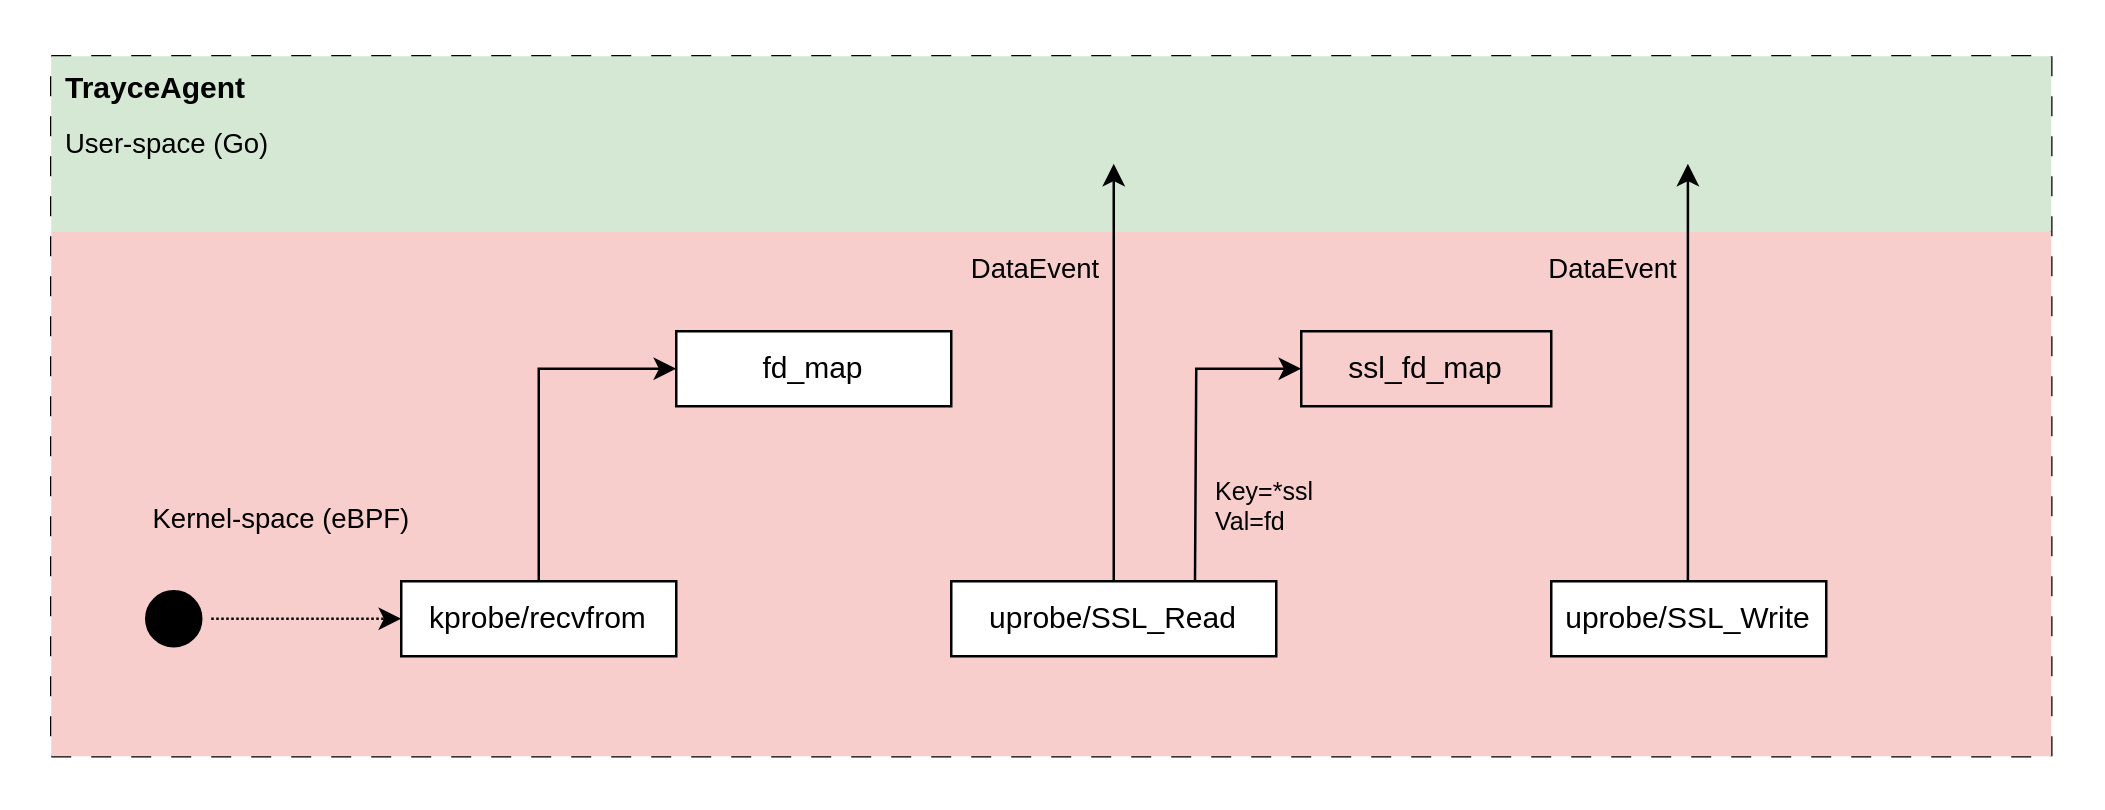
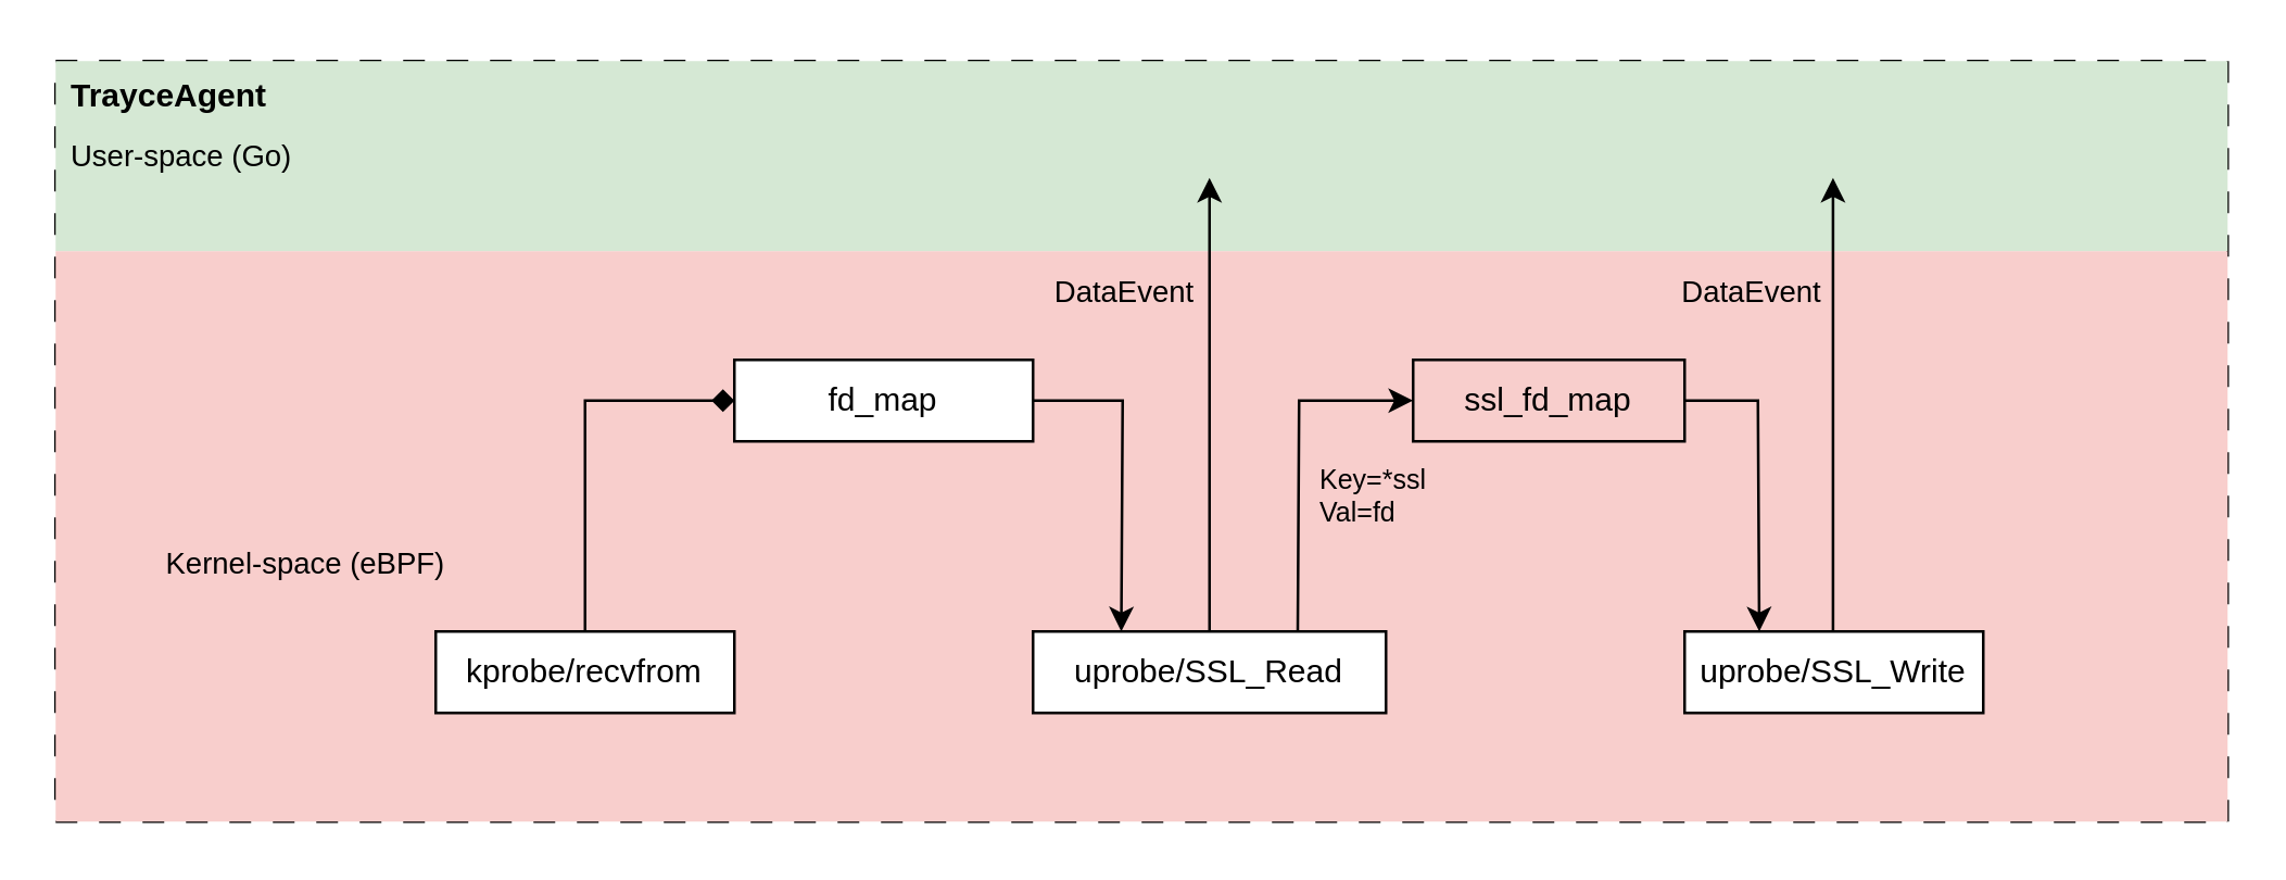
  <mxCell id="0" />
  <mxCell id="1" parent="0" />
  <mxCell id="2" value="" style="rounded=0;whiteSpace=wrap;html=1;dashed=1;dashPattern=8 8;" parent="1" vertex="1"><mxGeometry x="20" y="22" width="800" height="280" as="geometry" /></mxCell>
  <mxCell id="3" value="" style="rounded=0;whiteSpace=wrap;html=1;strokeColor=none;fillColor=#d5e8d4;" parent="1" vertex="1"><mxGeometry x="20" y="22" width="800" height="70" as="geometry" /></mxCell>
  <mxCell id="4" value="" style="rounded=0;whiteSpace=wrap;html=1;strokeColor=none;fillColor=#f8cecc;" parent="1" vertex="1"><mxGeometry x="20" y="92" width="800" height="210" as="geometry" /></mxCell>
  <mxCell id="5" value="kprobe/recvfrom" style="rounded=0;whiteSpace=wrap;html=1;" parent="1" vertex="1"><mxGeometry x="160" y="232" width="110" height="30" as="geometry" /></mxCell>
  <mxCell id="6" value="uprobe/SSL_Write" style="rounded=0;whiteSpace=wrap;html=1;" parent="1" vertex="1"><mxGeometry x="620" y="232" width="110" height="30" as="geometry" /></mxCell>
- <mxCell id="7" value="S" style="ellipse;html=1;shape=startState;fillColor=#000000;strokeColor=#000000;" parent="1" vertex="1"><mxGeometry x="54" y="232" width="30" height="30" as="geometry" /></mxCell>
- <mxCell id="8" value="" style="endArrow=classic;html=1;rounded=0;entryX=0;entryY=0.5;entryDx=0;entryDy=0;exitX=1;exitY=0.5;exitDx=0;exitDy=0;dashed=1;dashPattern=1 1;" parent="1" source="7" target="5" edge="1"><mxGeometry width="50" height="50" relative="1" as="geometry"><mxPoint x="70" y="252" as="sourcePoint" /><mxPoint x="120" y="202" as="targetPoint" /></mxGeometry></mxCell>
  <mxCell id="9" value="&lt;font size=&quot;1&quot; style=&quot;&quot;&gt;&lt;b style=&quot;font-size: 12px;&quot;&gt;TrayceAgent&lt;/b&gt;&lt;/font&gt;" style="text;html=1;align=left;verticalAlign=middle;whiteSpace=wrap;rounded=0;fontSize=9;" parent="1" vertex="1"><mxGeometry x="24" y="20" width="90" height="30" as="geometry" /></mxCell>
  <mxCell id="10" value="uprobe/SSL_Read" style="rounded=0;whiteSpace=wrap;html=1;" parent="1" vertex="1"><mxGeometry x="380" y="232" width="130" height="30" as="geometry" /></mxCell>
  <mxCell id="11" value="&lt;font style=&quot;font-size: 11px;&quot;&gt;User-space (Go)&lt;/font&gt;" style="text;html=1;align=left;verticalAlign=middle;whiteSpace=wrap;rounded=0;fontSize=9;direction=east;flipV=1;flipH=1;" parent="1" vertex="1"><mxGeometry x="24" y="42" width="90" height="30" as="geometry" /></mxCell>
  <mxCell id="12" value="&lt;font style=&quot;font-size: 11px;&quot;&gt;Kernel-space (eBPF)&lt;/font&gt;" style="text;html=1;align=left;verticalAlign=middle;whiteSpace=wrap;rounded=0;fontSize=9;direction=east;flipV=1;flipH=1;" parent="1" vertex="1"><mxGeometry x="59" y="192" width="126" height="30" as="geometry" /></mxCell>
  <mxCell id="13" value="fd_map" style="rounded=0;whiteSpace=wrap;html=1;" vertex="1" parent="1"><mxGeometry x="270" y="132" width="110" height="30" as="geometry" /></mxCell>
  <mxCell id="14" value="ssl_fd_map" style="rounded=0;whiteSpace=wrap;html=1;fillColor=#f8cecc;" vertex="1" parent="1"><mxGeometry x="520" y="132" width="100" height="30" as="geometry" /></mxCell>
- <mxCell id="15" value="" style="endArrow=classic;html=1;rounded=0;exitX=0.5;exitY=0;exitDx=0;exitDy=0;entryX=0;entryY=0.5;entryDx=0;entryDy=0;" edge="1" parent="1" source="5" target="13"><mxGeometry width="50" height="50" relative="1" as="geometry"><mxPoint x="340" y="262" as="sourcePoint" /><mxPoint x="390" y="212" as="targetPoint" /><Array as="points"><mxPoint x="215" y="147" /></Array></mxGeometry></mxCell>
+ <mxCell id="15" value="" style="endArrow=diamond;html=1;rounded=0;exitX=0.5;exitY=0;exitDx=0;exitDy=0;entryX=0;entryY=0.5;entryDx=0;entryDy=0;" edge="1" parent="1" source="5" target="13"><mxGeometry width="50" height="50" relative="1" as="geometry"><mxPoint x="340" y="262" as="sourcePoint" /><mxPoint x="390" y="212" as="targetPoint" /><Array as="points"><mxPoint x="215" y="147" /></Array></mxGeometry></mxCell>
+ <mxCell id="16" value="" style="endArrow=classic;html=1;rounded=0;exitX=1;exitY=0.5;exitDx=0;exitDy=0;entryX=0.25;entryY=0;entryDx=0;entryDy=0;" edge="1" parent="1" source="13" target="10"><mxGeometry width="50" height="50" relative="1" as="geometry"><mxPoint x="370" y="202" as="sourcePoint" /><mxPoint x="420" y="152" as="targetPoint" /><Array as="points"><mxPoint x="413" y="147" /></Array></mxGeometry></mxCell>
  <mxCell id="17" value="" style="endArrow=classic;html=1;rounded=0;exitX=0.75;exitY=0;exitDx=0;exitDy=0;entryX=0;entryY=0.5;entryDx=0;entryDy=0;" edge="1" parent="1" source="10" target="14"><mxGeometry width="50" height="50" relative="1" as="geometry"><mxPoint x="340" y="262" as="sourcePoint" /><mxPoint x="390" y="212" as="targetPoint" /><Array as="points"><mxPoint x="478" y="147" /></Array></mxGeometry></mxCell>
- <mxCell id="19" value="&lt;font style=&quot;font-size: 10px;&quot;&gt;Key=*ssl&lt;br&gt;Val=fd&lt;/font&gt;" style="text;html=1;align=left;verticalAlign=middle;whiteSpace=wrap;rounded=0;fontSize=9;direction=east;flipV=1;flipH=1;" vertex="1" parent="1"><mxGeometry x="484" y="187" width="90" height="30" as="geometry" /></mxCell>
+ <mxCell id="18" value="" style="endArrow=classic;html=1;rounded=0;exitX=1;exitY=0.5;exitDx=0;exitDy=0;entryX=0.25;entryY=0;entryDx=0;entryDy=0;" edge="1" parent="1" source="14" target="6"><mxGeometry width="50" height="50" relative="1" as="geometry"><mxPoint x="340" y="262" as="sourcePoint" /><mxPoint x="390" y="212" as="targetPoint" /><Array as="points"><mxPoint x="647" y="147" /></Array></mxGeometry></mxCell>
+ <mxCell id="19" value="&lt;font style=&quot;font-size: 10px;&quot;&gt;Key=*ssl&lt;br&gt;Val=fd&lt;/font&gt;" style="text;html=1;align=left;verticalAlign=middle;whiteSpace=wrap;rounded=0;fontSize=9;direction=east;flipV=1;flipH=1;" vertex="1" parent="1"><mxGeometry x="484" y="167" width="90" height="30" as="geometry" /></mxCell>
  <mxCell id="20" value="&lt;font style=&quot;font-size: 11px;&quot;&gt;DataEvent&lt;/font&gt;" style="text;html=1;align=center;verticalAlign=middle;whiteSpace=wrap;rounded=0;fontSize=9;" vertex="1" parent="1"><mxGeometry x="600" y="92" width="90" height="30" as="geometry" /></mxCell>
  <mxCell id="21" value="" style="endArrow=classic;html=1;rounded=0;exitX=0.5;exitY=0;exitDx=0;exitDy=0;entryX=0.5;entryY=1;entryDx=0;entryDy=0;" edge="1" parent="1" source="10"><mxGeometry width="50" height="50" relative="1" as="geometry"><mxPoint x="340" y="262" as="sourcePoint" /><mxPoint x="445" y="65" as="targetPoint" /></mxGeometry></mxCell>
  <mxCell id="22" value="&lt;font style=&quot;font-size: 11px;&quot;&gt;DataEvent&lt;/font&gt;" style="text;html=1;align=center;verticalAlign=middle;whiteSpace=wrap;rounded=0;fontSize=9;" vertex="1" parent="1"><mxGeometry x="369" y="92" width="90" height="30" as="geometry" /></mxCell>
  <mxCell id="23" value="" style="endArrow=classic;html=1;rounded=0;exitX=0.5;exitY=0;exitDx=0;exitDy=0;entryX=0.5;entryY=1;entryDx=0;entryDy=0;" edge="1" parent="1"><mxGeometry width="50" height="50" relative="1" as="geometry"><mxPoint x="674.66" y="232" as="sourcePoint" /><mxPoint x="674.66" y="65" as="targetPoint" /></mxGeometry></mxCell>
